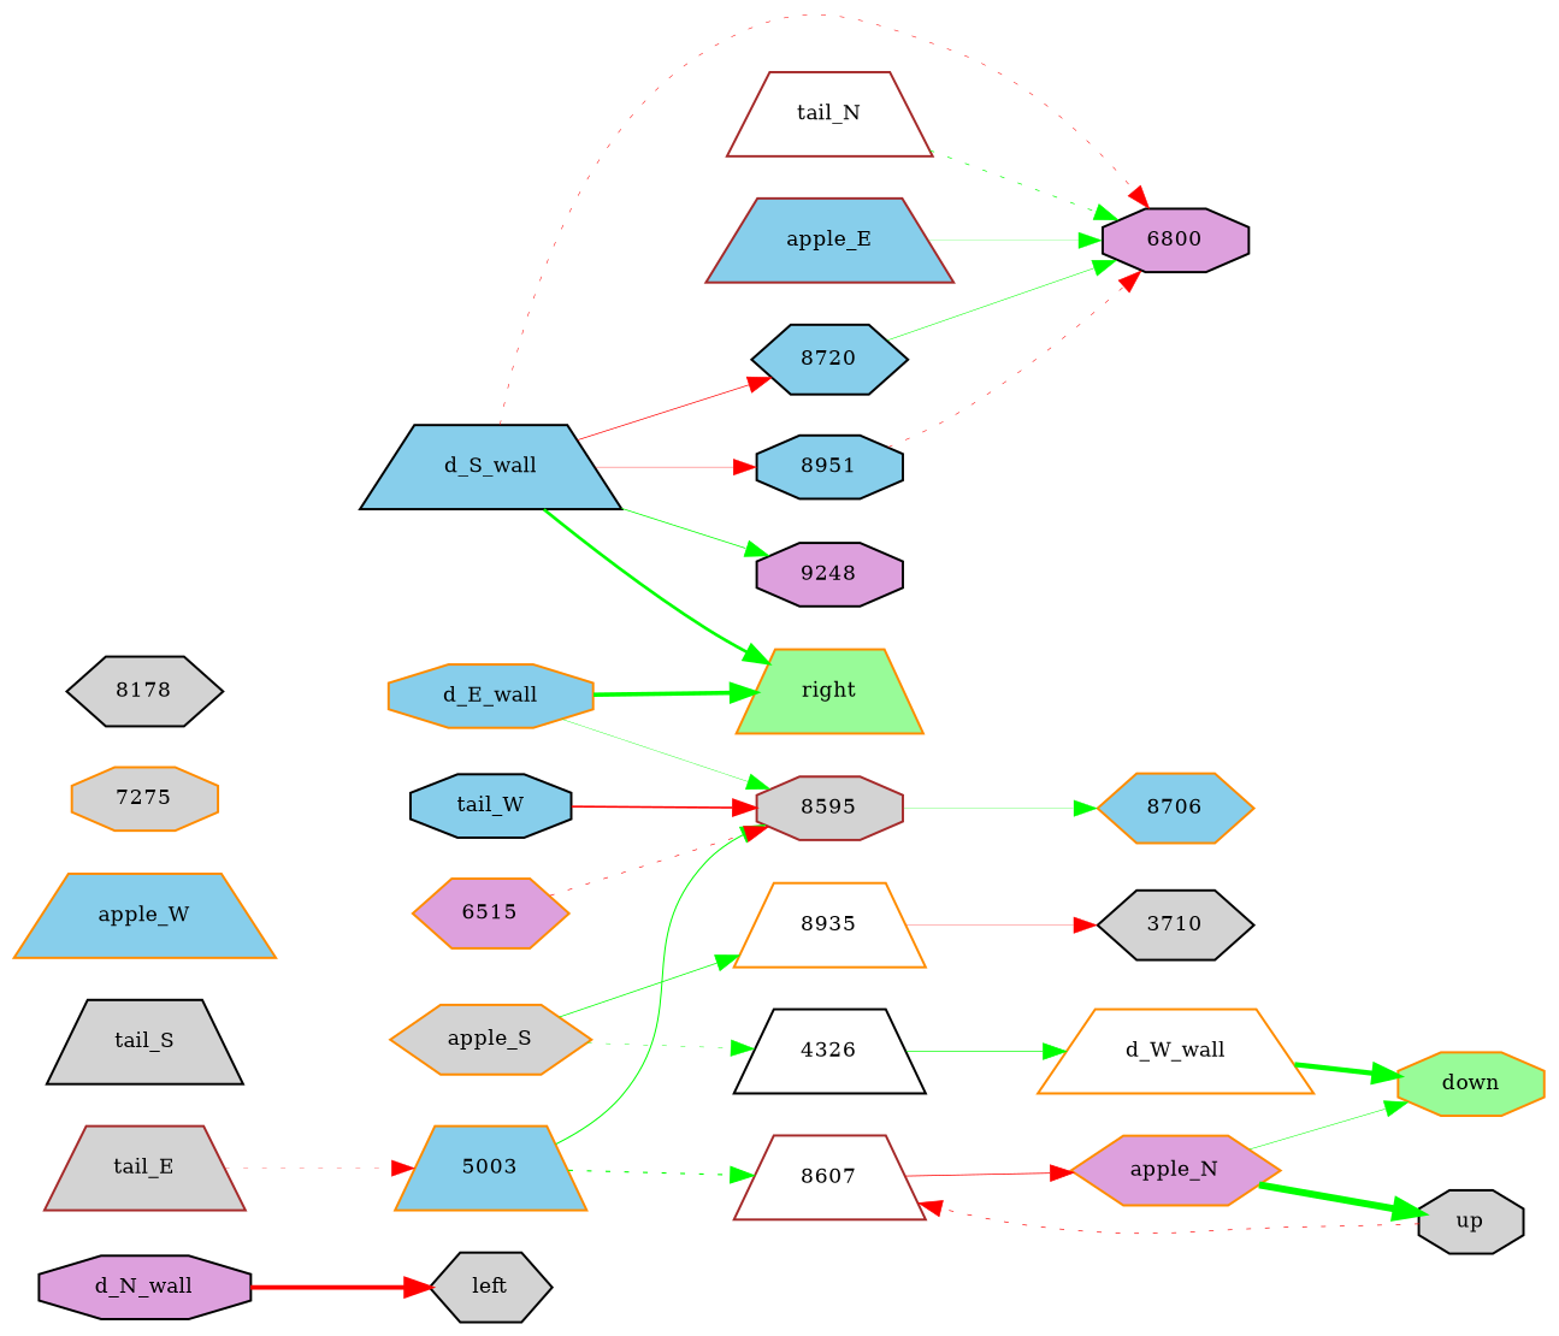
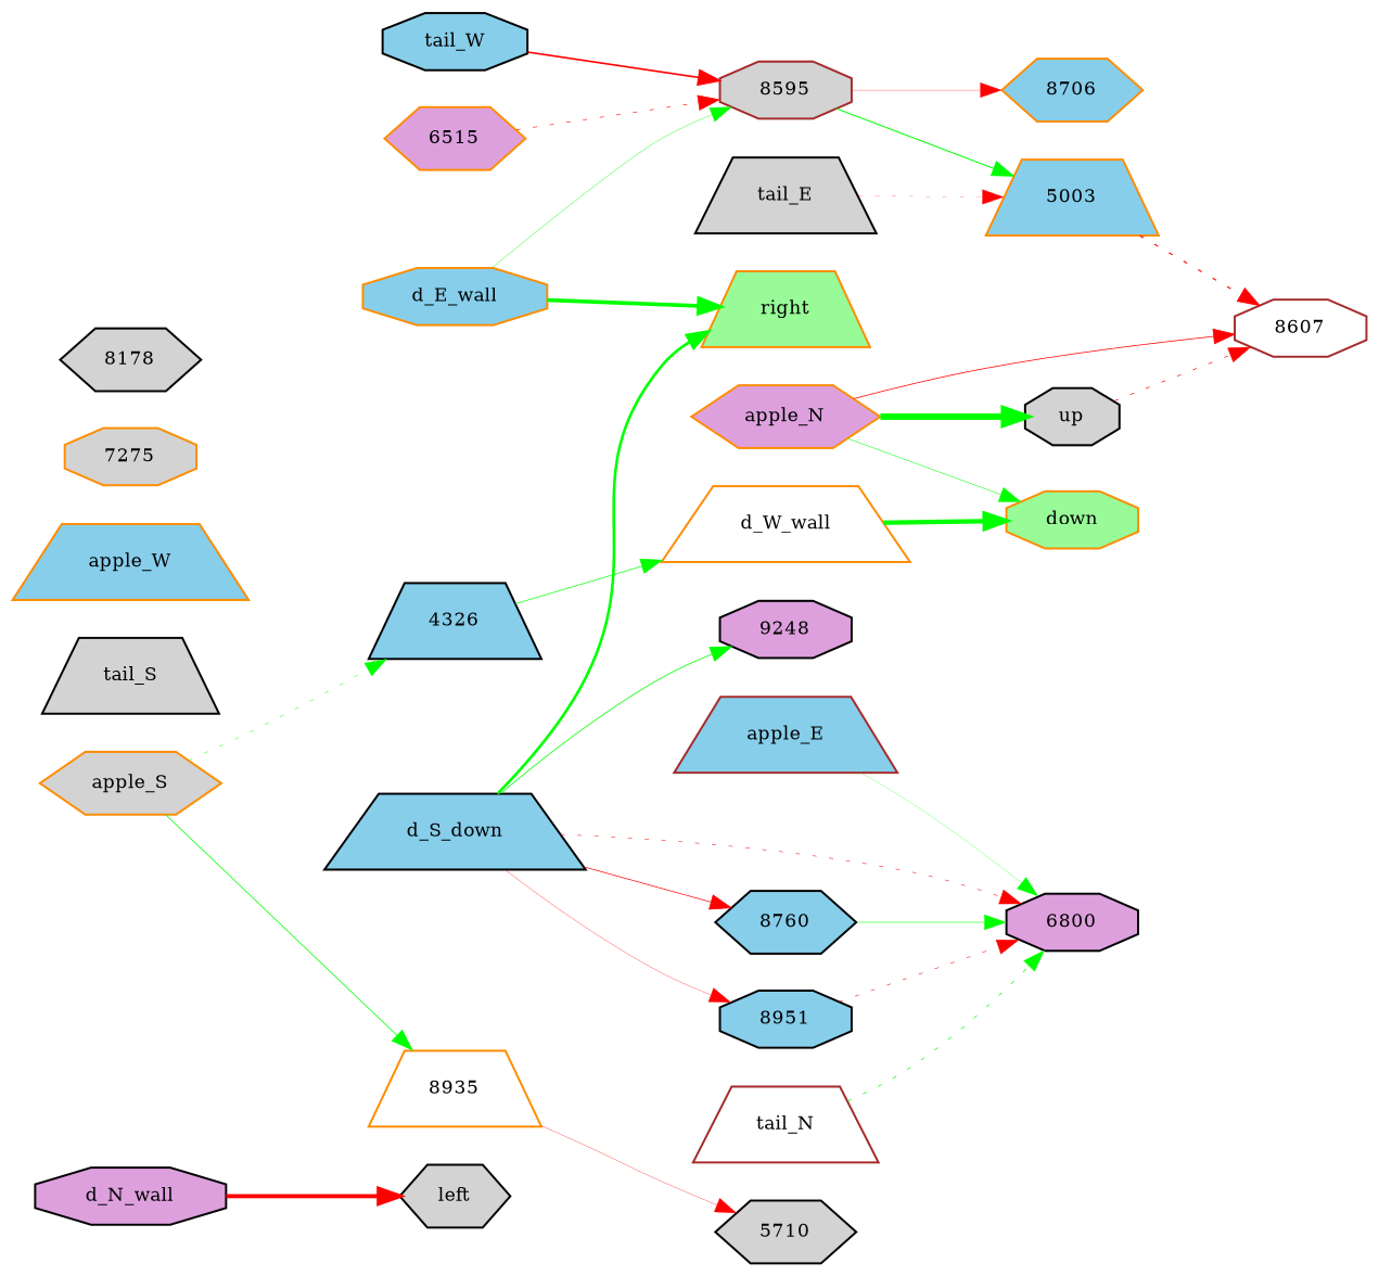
  digraph {
    rankdir=LR
    node [color=black fillcolor=skyblue fontsize=9 shape=trapezium style=filled]
    edge [color=green style=solid]
    d_N_wall [fillcolor=plum height=0.2 shape=octagon width=0.2]
    left [fillcolor=lightgrey height=0.2 shape=hexagon width=0.2]
-   d_S_wall [height=0.2 width=0.2]
+   d_S_wall [height=0.2 width=0.2 label=d_S_down]
    right [color=darkorange fillcolor=palegreen height=0.2 width=0.2]
    9248 [fillcolor=plum height=0.2 shape=octagon width=0.2]
    6800 [fillcolor=plum height=0.2 shape=octagon width=0.2]
-   8720 [height=0.2 shape=hexagon width=0.2]
+   8720 [height=0.2 shape=hexagon width=0.2 label=8760]
    8951 [height=0.2 shape=octagon width=0.2]
    d_E_wall [color=darkorange height=0.2 shape=octagon width=0.2]
    8595 [color=brown fillcolor=lightgrey height=0.2 shape=octagon width=0.2]
    5003 [color=darkorange height=0.2 width=0.2]
    8706 [color=darkorange height=0.2 shape=hexagon width=0.2]
    d_W_wall [color=darkorange fillcolor=white height=0.2 width=0.2]
    down [color=darkorange fillcolor=palegreen height=0.2 shape=octagon width=0.2]
-   4326 [fillcolor=white height=0.2 width=0.2]
+   4326 [height=0.2 width=0.2]
    tail_N [color=brown fillcolor=white height=0.2 width=0.2]
    tail_S [fillcolor=lightgrey height=0.2 width=0.2]
-   tail_E [color=brown fillcolor=lightgrey height=0.2 width=0.2]
-   8607 [color=brown fillcolor=white height=0.2 width=0.2]
+   tail_E [fillcolor=lightgrey height=0.2 width=0.2]
+   8607 [color=brown fillcolor=white height=0.2 shape=octagon width=0.2]
    tail_W [height=0.2 shape=octagon width=0.2]
    apple_N [color=darkorange fillcolor=plum height=0.2 shape=hexagon width=0.2]
    up [fillcolor=lightgrey height=0.2 shape=octagon width=0.2]
    apple_S [color=darkorange fillcolor=lightgrey height=0.2 shape=hexagon width=0.2]
    8935 [color=darkorange fillcolor=white height=0.2 width=0.2]
-   3710 [fillcolor=lightgrey height=0.2 shape=hexagon width=0.2]
+   3710 [fillcolor=lightgrey height=0.2 shape=hexagon width=0.2 label=5710]
    apple_E [color=brown height=0.2 width=0.2]
    apple_W [color=darkorange height=0.2 width=0.2]
    7275 [color=darkorange fillcolor=lightgrey height=0.2 shape=octagon width=0.2]
    8178 [fillcolor=lightgrey height=0.2 shape=hexagon width=0.2]
    6515 [color=darkorange fillcolor=plum height=0.2 shape=hexagon width=0.2]
    d_N_wall -> left [color=red penwidth=1.9261878397795344]
    d_S_wall -> right [penwidth=1.318663355662554]
    d_S_wall -> 9248 [penwidth=0.3863802102044843]
    d_S_wall -> 6800 [color=red penwidth=0.2550768602151833 style=dotted]
    d_S_wall -> 8720 [color=red penwidth=0.3564129689934805]
    d_S_wall -> 8951 [color=red penwidth=0.1490388184575181]
    8720 -> 6800 [penwidth=0.26268003628994874]
    8951 -> 6800 [color=red penwidth=0.2618181076472544 style=dotted]
    d_E_wall -> right [penwidth=1.8454470056661318]
    d_E_wall -> 8595 [penwidth=0.18449429990681904]
-   5003 -> 8595 [penwidth=0.5056721209962964]
-   8595 -> 8706 [penwidth=0.14636740870528378]
-   5003 -> 8607 [penwidth=0.5600284512760191 style=dotted]
+   8595 -> 5003 [penwidth=0.5056721209962964]
+   8595 -> 8706 [color=red penwidth=0.14636740870528378]
+   5003 -> 8607 [color=red penwidth=0.5600284512760191 style=dotted]
    d_W_wall -> down [penwidth=2.1741246835726264]
    4326 -> d_W_wall [penwidth=0.34536398813565833]
    tail_N -> 6800 [penwidth=0.3419890981037178 style=dotted]
    tail_E -> 5003 [color=red penwidth=0.11232557426760854 style=dotted]
    tail_W -> 8595 [color=red penwidth=0.819377944159931]
    apple_N -> down [penwidth=0.25854231364324287]
-   8607 -> apple_N [color=red penwidth=0.38271189217452295]
+   apple_N -> 8607 [color=red penwidth=0.38271189217452295]
    apple_N -> up [penwidth=3.030402231661937]
    up -> 8607 [color=red penwidth=0.33769110556268245 style=dotted]
    apple_S -> 4326 [penwidth=0.21195257650512167 style=dotted]
    apple_S -> 8935 [penwidth=0.37801699797597177]
    8935 -> 3710 [color=red penwidth=0.1544728107313457]
    apple_E -> 6800 [penwidth=0.11716867320293227]
    6515 -> 8595 [color=red penwidth=0.30689357115683036 style=dotted]
  }
